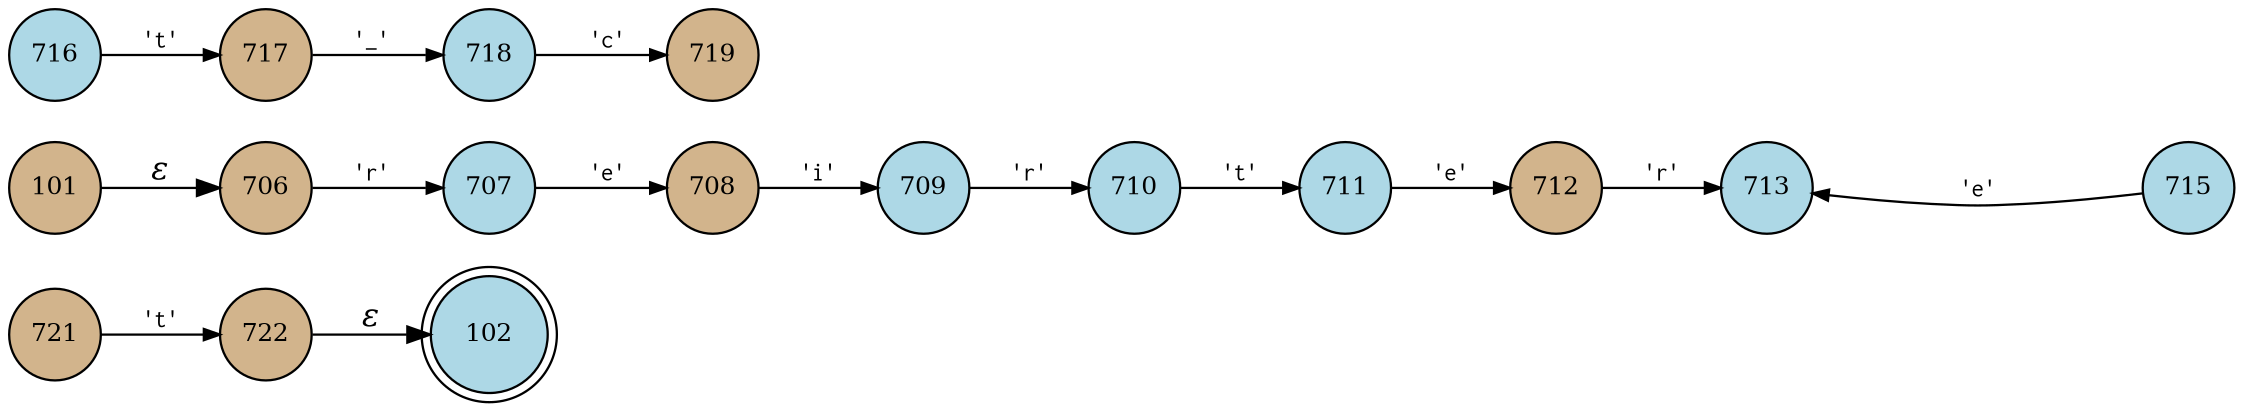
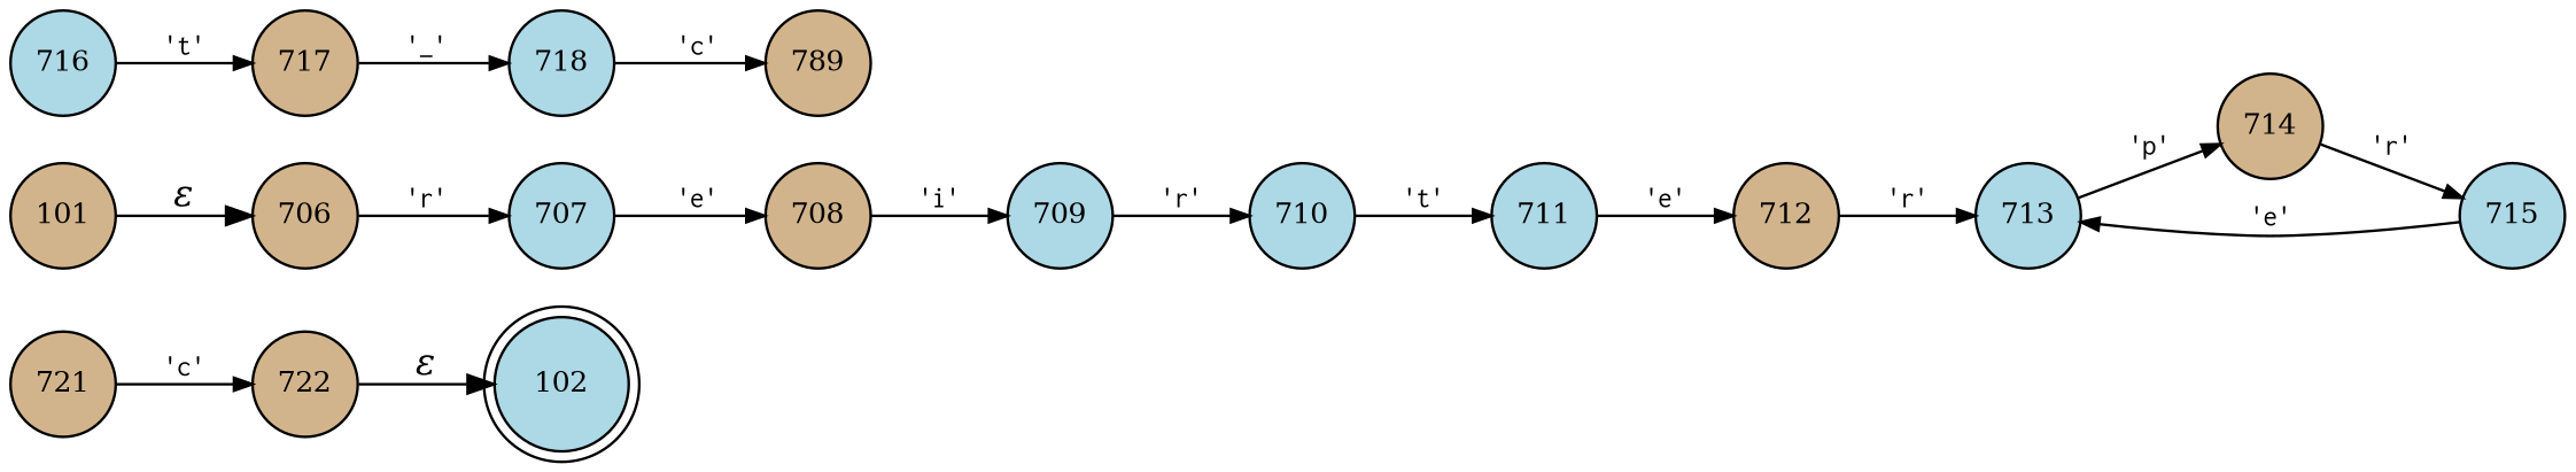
  digraph {
    rankdir=LR
    node [fillcolor=lightblue fixedsize=true fontsize=11 shape=circle style=filled peripheries=1]
    edge [arrowhead=normal arrowsize=.7 fontname=Courier fontsize=11]
    n1 [label=102 shape=doublecircle width=.6 peripheries=""]
    n2 [fillcolor=tan label=706 width=.55]
    n3 [label=707 width=.55]
    n4 [fillcolor=tan label=708 width=.55]
    n5 [label=709 width=.55]
    n6 [label=710 width=.55]
    n7 [fillcolor=tan label=101 width=.55]
    n8 [label=711 width=.55]
    n9 [fillcolor=tan label=712 width=.55]
    n10 [label=713 width=.55]
+   n11 [fillcolor=tan label=714 width=.55]
    n12 [label=715 width=.55]
    n13 [label=716 width=.55]
    n14 [fillcolor=tan label=717 width=.55]
    n15 [label=718 width=.55]
-   n16 [fillcolor=tan label=719 width=.55]
+   n16 [fillcolor=tan label=789 width=.55]
    n17 [fillcolor=tan label=721 width=.55]
    n18 [fillcolor=tan label=722 width=.55]
    n2 -> n3 [label="'r'"]
    n3 -> n4 [label="'e'"]
    n4 -> n5 [label="'i'"]
    n5 -> n6 [label="'r'"]
    n6 -> n8 [label="'t'"]
    n7 -> n2 [fontname="Times-Italic" label="&epsilon;" arrowhead="" arrowsize="" fontsize=""]
    n8 -> n9 [label="'e'"]
    n9 -> n10 [label="'r'"]
+   n10 -> n11 [label="'p'"]
+   n11 -> n12 [label="'r'"]
    n12 -> n10 [label="'e'"]
    n13 -> n14 [label="'t'"]
    n14 -> n15 [label="'_'"]
    n15 -> n16 [label="'c'"]
-   n17 -> n18 [label="'t'"]
+   n17 -> n18 [label="'c'"]
    n18 -> n1 [fontname="Times-Italic" label="&epsilon;" arrowhead="" arrowsize="" fontsize=""]
  }
